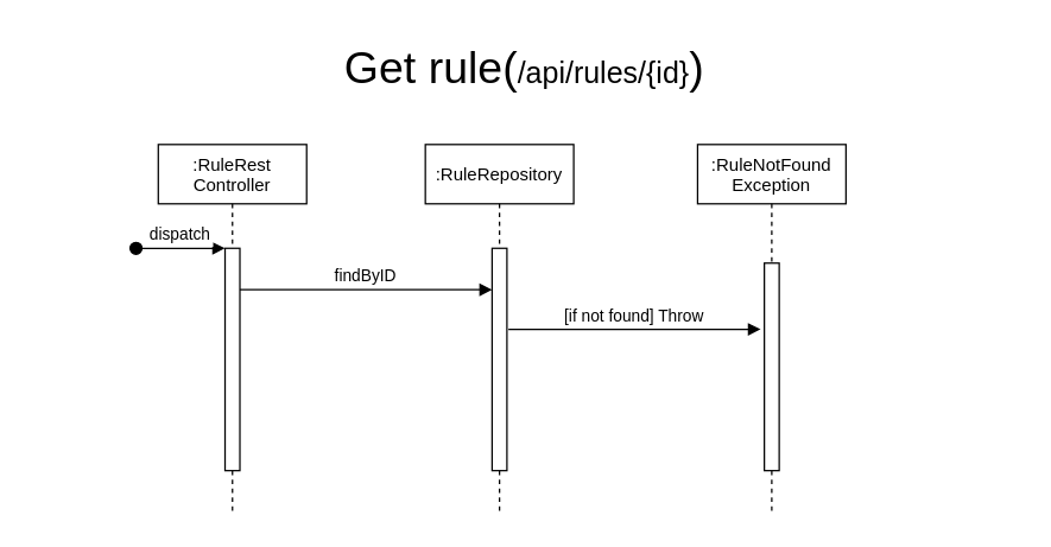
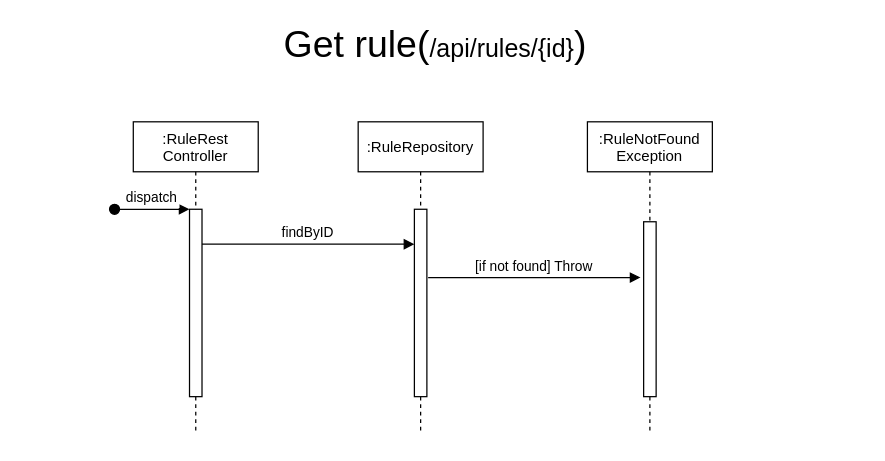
  <mxCell id="0" />
  <mxCell id="1" parent="0" />
- <mxCell id="2" value="&lt;font style=&quot;font-size: 30px&quot;&gt;Get rule(&lt;/font&gt;&lt;font style=&quot;font-size: 20px&quot;&gt;/api/rules/{id}&lt;/font&gt;&lt;font style=&quot;font-size: 30px&quot;&gt;)&lt;/font&gt;" style="text;html=1;strokeColor=none;fillColor=none;align=center;verticalAlign=middle;whiteSpace=wrap;rounded=0;" vertex="1" parent="1"><mxGeometry x="20" y="20" width="666" height="50" as="geometry" /></mxCell>
+ <mxCell id="2" value="&lt;font style=&quot;font-size: 30px&quot;&gt;Get rule(&lt;/font&gt;&lt;font style=&quot;font-size: 20px&quot;&gt;/api/rules/{id}&lt;/font&gt;&lt;font style=&quot;font-size: 30px&quot;&gt;)&lt;/font&gt;" style="text;html=1;strokeColor=none;fillColor=none;align=center;verticalAlign=middle;whiteSpace=wrap;rounded=0;" vertex="1" parent="1"><mxGeometry x="15" y="10" width="666" height="50" as="geometry" /></mxCell>
  <mxCell id="3" value=":RuleRest&#10;Controller" style="shape=umlLifeline;perimeter=lifelinePerimeter;container=1;collapsible=0;recursiveResize=0;rounded=0;shadow=0;strokeWidth=1;" vertex="1" parent="1"><mxGeometry x="106" y="97" width="100" height="250" as="geometry" /></mxCell>
  <mxCell id="4" value="" style="points=[];perimeter=orthogonalPerimeter;rounded=0;shadow=0;strokeWidth=1;" vertex="1" parent="3"><mxGeometry x="45" y="70" width="10" height="150" as="geometry" /></mxCell>
  <mxCell id="5" value="dispatch" style="verticalAlign=bottom;startArrow=oval;endArrow=block;startSize=8;shadow=0;strokeWidth=1;" edge="1" parent="3" target="4"><mxGeometry relative="1" as="geometry"><mxPoint x="-15" y="70" as="sourcePoint" /></mxGeometry></mxCell>
  <mxCell id="6" value=":RuleRepository" style="shape=umlLifeline;perimeter=lifelinePerimeter;container=1;collapsible=0;recursiveResize=0;rounded=0;shadow=0;strokeWidth=1;" vertex="1" parent="1"><mxGeometry x="286" y="97" width="100" height="250" as="geometry" /></mxCell>
  <mxCell id="7" value="" style="points=[];perimeter=orthogonalPerimeter;rounded=0;shadow=0;strokeWidth=1;" vertex="1" parent="6"><mxGeometry x="45" y="70" width="10" height="150" as="geometry" /></mxCell>
  <mxCell id="8" value="findByID" style="verticalAlign=bottom;endArrow=block;entryX=0;entryY=0;shadow=0;strokeWidth=1;" edge="1" parent="1"><mxGeometry relative="1" as="geometry"><mxPoint x="161" y="195" as="sourcePoint" /><mxPoint x="331" y="195" as="targetPoint" /></mxGeometry></mxCell>
  <mxCell id="9" value=":RuleNotFound&#10;Exception" style="shape=umlLifeline;perimeter=lifelinePerimeter;container=1;collapsible=0;recursiveResize=0;rounded=0;shadow=0;strokeWidth=1;" vertex="1" parent="1"><mxGeometry x="469.5" y="97" width="100" height="250" as="geometry" /></mxCell>
  <mxCell id="10" value="" style="points=[];perimeter=orthogonalPerimeter;rounded=0;shadow=0;strokeWidth=1;" vertex="1" parent="9"><mxGeometry x="45" y="80" width="10" height="140" as="geometry" /></mxCell>
  <mxCell id="11" value="[if not found] Throw" style="verticalAlign=bottom;endArrow=block;entryX=0;entryY=0;shadow=0;strokeWidth=1;" edge="1" parent="1"><mxGeometry relative="1" as="geometry"><mxPoint x="342" y="221.66" as="sourcePoint" /><mxPoint x="512" y="221.66" as="targetPoint" /></mxGeometry></mxCell>
